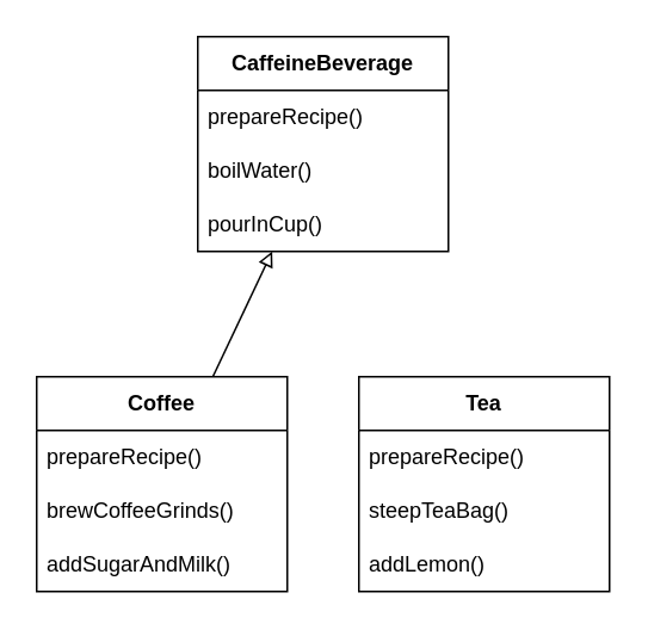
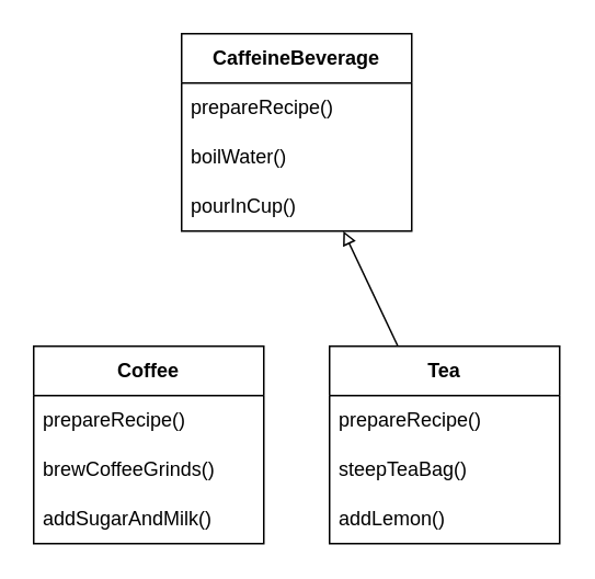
  <mxCell id="0" />
  <mxCell id="1" parent="0" />
  <mxCell id="2" value="CaffeineBeverage" style="swimlane;fontStyle=1;childLayout=stackLayout;horizontal=1;startSize=30;horizontalStack=0;resizeParent=1;resizeParentMax=0;resizeLast=0;collapsible=1;marginBottom=0;whiteSpace=wrap;html=1;" vertex="1" parent="1"><mxGeometry x="110" y="20" width="140" height="120" as="geometry" /></mxCell>
  <mxCell id="3" value="prepareRecipe()" style="text;strokeColor=none;fillColor=none;align=left;verticalAlign=middle;spacingLeft=4;spacingRight=4;overflow=hidden;points=[[0,0.5],[1,0.5]];portConstraint=eastwest;rotatable=0;whiteSpace=wrap;html=1;" vertex="1" parent="2"><mxGeometry y="30" width="140" height="30" as="geometry" /></mxCell>
  <mxCell id="4" value="boilWater()" style="text;strokeColor=none;fillColor=none;align=left;verticalAlign=middle;spacingLeft=4;spacingRight=4;overflow=hidden;points=[[0,0.5],[1,0.5]];portConstraint=eastwest;rotatable=0;whiteSpace=wrap;html=1;" vertex="1" parent="2"><mxGeometry y="60" width="140" height="30" as="geometry" /></mxCell>
  <mxCell id="5" value="pourInCup()" style="text;strokeColor=none;fillColor=none;align=left;verticalAlign=middle;spacingLeft=4;spacingRight=4;overflow=hidden;points=[[0,0.5],[1,0.5]];portConstraint=eastwest;rotatable=0;whiteSpace=wrap;html=1;" vertex="1" parent="2"><mxGeometry y="90" width="140" height="30" as="geometry" /></mxCell>
  <mxCell id="6" value="Coffee" style="swimlane;fontStyle=1;childLayout=stackLayout;horizontal=1;startSize=30;horizontalStack=0;resizeParent=1;resizeParentMax=0;resizeLast=0;collapsible=1;marginBottom=0;whiteSpace=wrap;html=1;" vertex="1" parent="1"><mxGeometry x="20" y="210" width="140" height="120" as="geometry" /></mxCell>
  <mxCell id="7" value="prepareRecipe()" style="text;strokeColor=none;fillColor=none;align=left;verticalAlign=middle;spacingLeft=4;spacingRight=4;overflow=hidden;points=[[0,0.5],[1,0.5]];portConstraint=eastwest;rotatable=0;whiteSpace=wrap;html=1;" vertex="1" parent="6"><mxGeometry y="30" width="140" height="30" as="geometry" /></mxCell>
  <mxCell id="8" value="brewCoffeeGrinds()" style="text;strokeColor=none;fillColor=none;align=left;verticalAlign=middle;spacingLeft=4;spacingRight=4;overflow=hidden;points=[[0,0.5],[1,0.5]];portConstraint=eastwest;rotatable=0;whiteSpace=wrap;html=1;" vertex="1" parent="6"><mxGeometry y="60" width="140" height="30" as="geometry" /></mxCell>
  <mxCell id="9" value="addSugarAndMilk()" style="text;strokeColor=none;fillColor=none;align=left;verticalAlign=middle;spacingLeft=4;spacingRight=4;overflow=hidden;points=[[0,0.5],[1,0.5]];portConstraint=eastwest;rotatable=0;whiteSpace=wrap;html=1;" vertex="1" parent="6"><mxGeometry y="90" width="140" height="30" as="geometry" /></mxCell>
  <mxCell id="10" value="Tea" style="swimlane;fontStyle=1;childLayout=stackLayout;horizontal=1;startSize=30;horizontalStack=0;resizeParent=1;resizeParentMax=0;resizeLast=0;collapsible=1;marginBottom=0;whiteSpace=wrap;html=1;" vertex="1" parent="1"><mxGeometry x="200" y="210" width="140" height="120" as="geometry" /></mxCell>
  <mxCell id="11" value="prepareRecipe()" style="text;strokeColor=none;fillColor=none;align=left;verticalAlign=middle;spacingLeft=4;spacingRight=4;overflow=hidden;points=[[0,0.5],[1,0.5]];portConstraint=eastwest;rotatable=0;whiteSpace=wrap;html=1;" vertex="1" parent="10"><mxGeometry y="30" width="140" height="30" as="geometry" /></mxCell>
  <mxCell id="12" value="steepTeaBag()" style="text;strokeColor=none;fillColor=none;align=left;verticalAlign=middle;spacingLeft=4;spacingRight=4;overflow=hidden;points=[[0,0.5],[1,0.5]];portConstraint=eastwest;rotatable=0;whiteSpace=wrap;html=1;" vertex="1" parent="10"><mxGeometry y="60" width="140" height="30" as="geometry" /></mxCell>
  <mxCell id="13" value="addLemon()" style="text;strokeColor=none;fillColor=none;align=left;verticalAlign=middle;spacingLeft=4;spacingRight=4;overflow=hidden;points=[[0,0.5],[1,0.5]];portConstraint=eastwest;rotatable=0;whiteSpace=wrap;html=1;" vertex="1" parent="10"><mxGeometry y="90" width="140" height="30" as="geometry" /></mxCell>
- <mxCell id="14" value="" style="endArrow=block;html=1;rounded=0;endFill=0;" edge="1" parent="1" source="6" target="2"><mxGeometry width="50" height="50" relative="1" as="geometry"><mxPoint x="-130" y="200" as="sourcePoint" /><mxPoint x="-80" y="150" as="targetPoint" /></mxGeometry></mxCell>
+ <mxCell id="15" value="" style="endArrow=block;html=1;rounded=0;endFill=0;" edge="1" parent="1" source="10" target="2"><mxGeometry width="50" height="50" relative="1" as="geometry"><mxPoint x="128.421" y="220" as="sourcePoint" /><mxPoint x="161.579" y="150" as="targetPoint" /></mxGeometry></mxCell>
